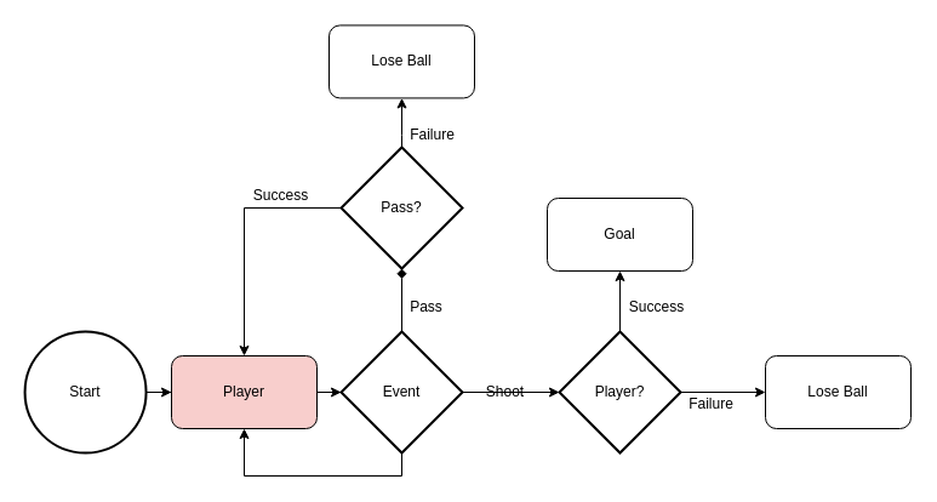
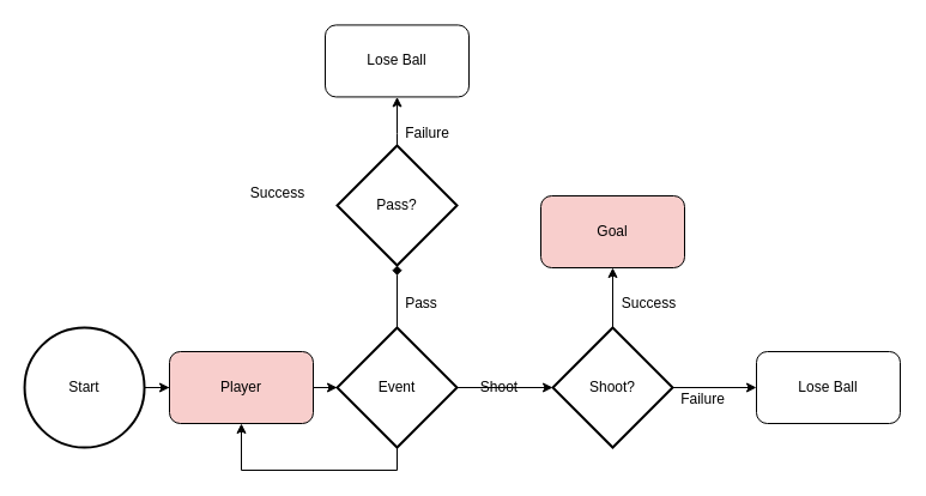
  <mxCell id="0" />
  <mxCell id="1" parent="0" />
  <mxCell id="2" value="" style="edgeStyle=orthogonalEdgeStyle;rounded=0;orthogonalLoop=1;jettySize=auto;html=1;" edge="1" parent="1" source="3" target="5"><mxGeometry relative="1" as="geometry"><mxPoint x="200.06" y="323" as="targetPoint" /></mxGeometry></mxCell>
  <mxCell id="3" value="Start" style="strokeWidth=2;html=1;shape=mxgraph.flowchart.start_2;whiteSpace=wrap;" vertex="1" parent="1"><mxGeometry x="20.06" y="273" width="100" height="100" as="geometry" /></mxCell>
  <mxCell id="4" value="" style="edgeStyle=orthogonalEdgeStyle;rounded=0;orthogonalLoop=1;jettySize=auto;html=1;" edge="1" parent="1" source="5" target="9"><mxGeometry relative="1" as="geometry"><mxPoint x="401.06" y="323" as="targetPoint" /></mxGeometry></mxCell>
  <mxCell id="5" value="&lt;div&gt;Player&lt;/div&gt;" style="rounded=1;whiteSpace=wrap;html=1;fillColor=#f8cecc;" vertex="1" parent="1"><mxGeometry x="141" y="293" width="120" height="60" as="geometry" /></mxCell>
  <mxCell id="6" value="" style="edgeStyle=orthogonalEdgeStyle;rounded=0;orthogonalLoop=1;jettySize=auto;html=1;entryX=0.5;entryY=1;entryDx=0;entryDy=0;" edge="1" parent="1" source="9" target="5"><mxGeometry relative="1" as="geometry"><mxPoint x="331" y="423" as="targetPoint" /><Array as="points"><mxPoint x="331" y="392" /><mxPoint x="201" y="392" /></Array></mxGeometry></mxCell>
  <mxCell id="7" value="" style="edgeStyle=orthogonalEdgeStyle;rounded=0;orthogonalLoop=1;jettySize=auto;html=1;" edge="1" parent="1" source="9" target="15"><mxGeometry relative="1" as="geometry" /></mxCell>
  <mxCell id="8" value="" style="edgeStyle=orthogonalEdgeStyle;rounded=0;orthogonalLoop=1;jettySize=auto;html=1;endArrow=diamond;" edge="1" parent="1" source="9" target="12"><mxGeometry relative="1" as="geometry" /></mxCell>
  <mxCell id="9" value="Event" style="strokeWidth=2;html=1;shape=mxgraph.flowchart.decision;whiteSpace=wrap;" vertex="1" parent="1"><mxGeometry x="281" y="273" width="100" height="100" as="geometry" /></mxCell>
- <mxCell id="10" value="" style="edgeStyle=orthogonalEdgeStyle;rounded=0;orthogonalLoop=1;jettySize=auto;html=1;entryX=0.5;entryY=0;entryDx=0;entryDy=0;" edge="1" parent="1" source="12" target="5"><mxGeometry relative="1" as="geometry"><mxPoint x="261.143" y="23" as="targetPoint" /></mxGeometry></mxCell>
  <mxCell id="11" value="" style="edgeStyle=orthogonalEdgeStyle;rounded=0;orthogonalLoop=1;jettySize=auto;html=1;" edge="1" parent="1" source="12" target="20"><mxGeometry relative="1" as="geometry"><mxPoint x="401.143" y="51" as="targetPoint" /><Array as="points"><mxPoint x="331" y="111" /><mxPoint x="331" y="111" /></Array></mxGeometry></mxCell>
  <mxCell id="12" value="Pass?" style="strokeWidth=2;html=1;shape=mxgraph.flowchart.decision;whiteSpace=wrap;" vertex="1" parent="1"><mxGeometry x="281" y="121" width="100" height="100" as="geometry" /></mxCell>
  <mxCell id="13" value="" style="edgeStyle=orthogonalEdgeStyle;rounded=0;orthogonalLoop=1;jettySize=auto;html=1;" edge="1" parent="1" source="15" target="21"><mxGeometry relative="1" as="geometry" /></mxCell>
  <mxCell id="14" value="" style="edgeStyle=orthogonalEdgeStyle;rounded=0;orthogonalLoop=1;jettySize=auto;html=1;" edge="1" parent="1" source="15" target="22"><mxGeometry relative="1" as="geometry" /></mxCell>
- <mxCell id="15" value="&lt;div&gt;Player?&lt;/div&gt;" style="strokeWidth=2;html=1;shape=mxgraph.flowchart.decision;whiteSpace=wrap;" vertex="1" parent="1"><mxGeometry x="461" y="273" width="100" height="100" as="geometry" /></mxCell>
+ <mxCell id="15" value="&lt;div&gt;Shoot?&lt;/div&gt;" style="strokeWidth=2;html=1;shape=mxgraph.flowchart.decision;whiteSpace=wrap;" vertex="1" parent="1"><mxGeometry x="461" y="273" width="100" height="100" as="geometry" /></mxCell>
  <mxCell id="16" value="Pass" style="text;html=1;align=center;verticalAlign=middle;resizable=0;points=[];autosize=1;" vertex="1" parent="1"><mxGeometry x="331" y="243" width="40" height="20" as="geometry" /></mxCell>
  <mxCell id="17" value="Shoot" style="text;html=1;align=center;verticalAlign=middle;resizable=0;points=[];autosize=1;" vertex="1" parent="1"><mxGeometry x="391" y="313" width="50" height="20" as="geometry" /></mxCell>
  <mxCell id="18" value="Success" style="text;html=1;align=center;verticalAlign=middle;resizable=0;points=[];autosize=1;" vertex="1" parent="1"><mxGeometry x="201" y="151" width="60" height="20" as="geometry" /></mxCell>
  <mxCell id="19" value="Failure" style="text;html=1;align=center;verticalAlign=middle;resizable=0;points=[];autosize=1;" vertex="1" parent="1"><mxGeometry x="331" y="101" width="50" height="20" as="geometry" /></mxCell>
  <mxCell id="20" value="Lose Ball" style="rounded=1;whiteSpace=wrap;html=1;" vertex="1" parent="1"><mxGeometry x="271" y="20.43" width="120" height="60" as="geometry" /></mxCell>
- <mxCell id="21" value="Goal" style="rounded=1;whiteSpace=wrap;html=1;" vertex="1" parent="1"><mxGeometry x="451" y="163" width="120" height="60" as="geometry" /></mxCell>
+ <mxCell id="21" value="Goal" style="rounded=1;whiteSpace=wrap;html=1;fillColor=#f8cecc;" vertex="1" parent="1"><mxGeometry x="451" y="163" width="120" height="60" as="geometry" /></mxCell>
  <mxCell id="22" value="Lose Ball" style="rounded=1;whiteSpace=wrap;html=1;" vertex="1" parent="1"><mxGeometry x="631" y="293" width="120" height="60" as="geometry" /></mxCell>
  <mxCell id="23" value="Success" style="text;html=1;align=center;verticalAlign=middle;resizable=0;points=[];autosize=1;" vertex="1" parent="1"><mxGeometry x="511" y="243" width="60" height="20" as="geometry" /></mxCell>
  <mxCell id="24" value="Failure" style="text;html=1;align=center;verticalAlign=middle;resizable=0;points=[];autosize=1;" vertex="1" parent="1"><mxGeometry x="561" y="323" width="50" height="20" as="geometry" /></mxCell>
